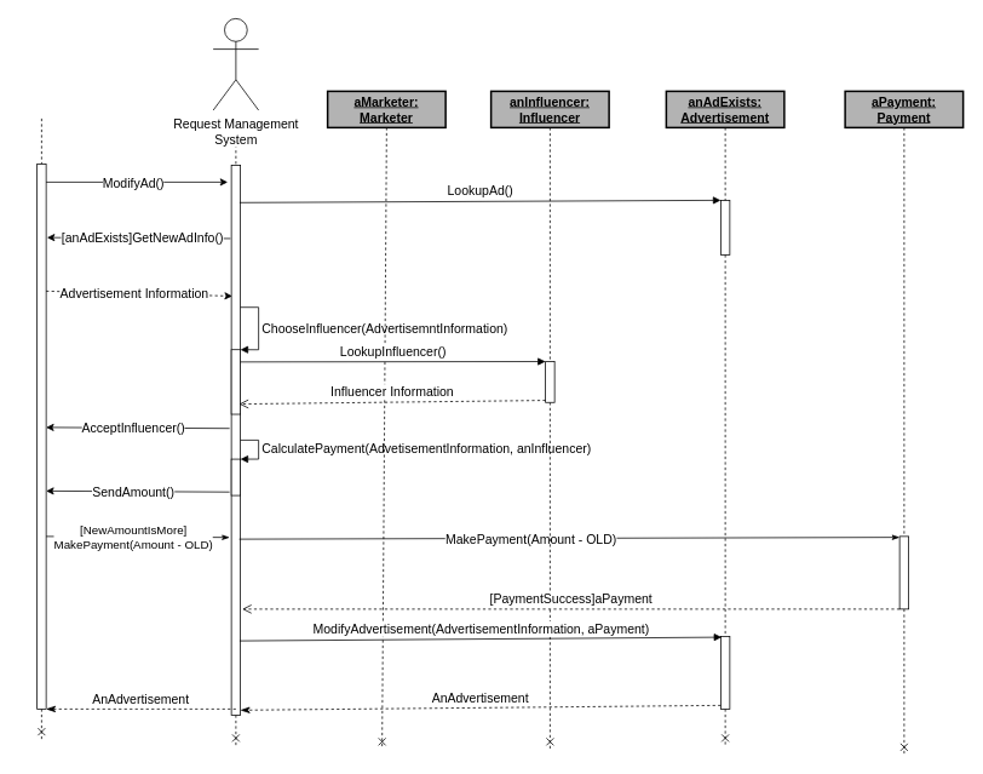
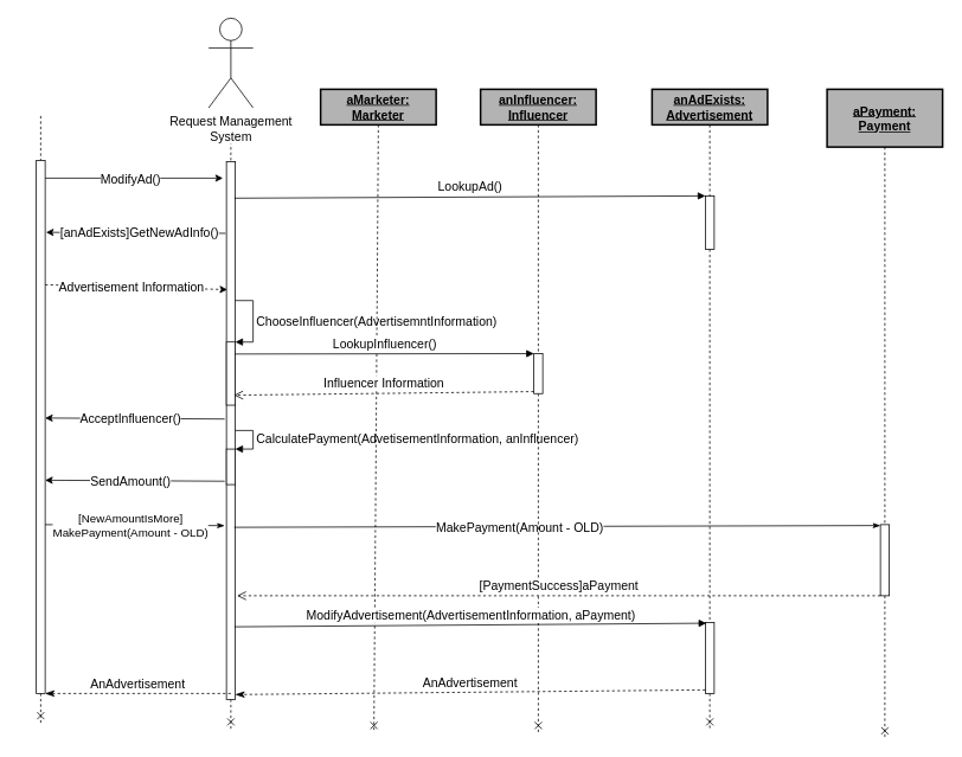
  <mxCell id="0" />
  <mxCell id="1" parent="0" />
  <mxCell id="2" value="" style="group;fontSize=14;" parent="1" vertex="1" connectable="0"><mxGeometry x="20" y="20" width="50" height="793" as="geometry" /></mxCell>
  <mxCell id="3" style="rounded=0;orthogonalLoop=1;jettySize=auto;html=1;dashed=1;endArrow=none;endFill=0;fontSize=14;" parent="2" target="5" edge="1"><mxGeometry relative="1" as="geometry"><mxPoint x="95" y="833" as="targetPoint" /><mxPoint x="25" y="110" as="sourcePoint" /></mxGeometry></mxCell>
  <mxCell id="4" style="rounded=0;orthogonalLoop=1;jettySize=auto;html=1;dashed=1;endArrow=cross;endFill=0;fontSize=14;" parent="2" source="5" edge="1"><mxGeometry relative="1" as="geometry"><mxPoint x="25" y="793" as="targetPoint" /><mxPoint x="25" y="113" as="sourcePoint" /></mxGeometry></mxCell>
  <mxCell id="5" value="" style="html=1;points=[];perimeter=orthogonalPerimeter;rounded=0;shadow=0;comic=0;labelBackgroundColor=none;strokeWidth=1;fontFamily=Verdana;fontSize=14;align=center;" parent="2" vertex="1"><mxGeometry x="20" y="160" width="10" height="600" as="geometry" /></mxCell>
  <mxCell id="6" value="" style="endArrow=classic;html=1;entryX=0.1;entryY=0.238;entryDx=0;entryDy=0;entryPerimeter=0;dashed=1;fontSize=14;" parent="2" target="12" edge="1"><mxGeometry width="50" height="50" relative="1" as="geometry"><mxPoint x="30" y="300" as="sourcePoint" /><mxPoint x="170" y="300" as="targetPoint" /></mxGeometry></mxCell>
  <mxCell id="7" value="&lt;div style=&quot;font-size: 14px;&quot;&gt;Advertisement Information&lt;/div&gt;" style="text;html=1;align=center;verticalAlign=middle;resizable=0;points=[];;labelBackgroundColor=#ffffff;fontSize=14;" parent="6" vertex="1" connectable="0"><mxGeometry x="-0.143" y="-2" relative="1" as="geometry"><mxPoint x="9" y="-2" as="offset" /></mxGeometry></mxCell>
  <mxCell id="8" value="" style="group;fontSize=14;" parent="1" vertex="1" connectable="0"><mxGeometry x="234" y="20" width="50" height="800" as="geometry" /></mxCell>
  <mxCell id="9" style="rounded=0;orthogonalLoop=1;jettySize=auto;html=1;dashed=1;endArrow=none;endFill=0;fontSize=14;" parent="8" target="12" edge="1"><mxGeometry relative="1" as="geometry"><mxPoint x="248" y="840.353" as="targetPoint" /><mxPoint x="25" y="121.059" as="sourcePoint" /></mxGeometry></mxCell>
  <mxCell id="10" style="rounded=0;orthogonalLoop=1;jettySize=auto;html=1;dashed=1;endArrow=cross;endFill=0;fontSize=14;" parent="8" source="12" edge="1"><mxGeometry relative="1" as="geometry"><mxPoint x="25" y="800" as="targetPoint" /><mxPoint x="25" y="113.997" as="sourcePoint" /></mxGeometry></mxCell>
  <mxCell id="11" value="&lt;div style=&quot;font-size: 14px;&quot;&gt;Request Management &lt;br style=&quot;font-size: 14px;&quot;&gt;&lt;/div&gt;&lt;div style=&quot;font-size: 14px;&quot;&gt;System&lt;br style=&quot;font-size: 14px;&quot;&gt;&lt;/div&gt;" style="shape=umlActor;verticalLabelPosition=bottom;labelBackgroundColor=#ffffff;verticalAlign=top;html=1;outlineConnect=0;fontSize=14;" parent="8" vertex="1"><mxGeometry width="50" height="100.883" as="geometry" /></mxCell>
  <mxCell id="12" value="" style="html=1;points=[];perimeter=orthogonalPerimeter;rounded=0;shadow=0;comic=0;labelBackgroundColor=none;strokeWidth=1;fontFamily=Verdana;fontSize=14;align=center;" parent="8" vertex="1"><mxGeometry x="20" y="161.412" width="10" height="605.296" as="geometry" /></mxCell>
  <mxCell id="13" value="" style="endArrow=none;html=1;endFill=0;startArrow=classic;startFill=1;exitX=1.1;exitY=0.135;exitDx=0;exitDy=0;exitPerimeter=0;fontSize=14;" parent="8" source="5" edge="1"><mxGeometry width="50" height="50" relative="1" as="geometry"><mxPoint x="-121" y="242.119" as="sourcePoint" /><mxPoint x="19" y="242.119" as="targetPoint" /></mxGeometry></mxCell>
  <mxCell id="14" value="[anAdExists]GetNewAdInfo()" style="text;html=1;align=center;verticalAlign=middle;resizable=0;points=[];;labelBackgroundColor=#ffffff;fontSize=14;" parent="13" vertex="1" connectable="0"><mxGeometry x="-0.143" y="-2" relative="1" as="geometry"><mxPoint x="18" y="-2" as="offset" /></mxGeometry></mxCell>
  <mxCell id="15" value="" style="html=1;points=[];perimeter=orthogonalPerimeter;strokeWidth=1;fillColor=#FFFFFF;fontSize=14;" parent="8" vertex="1"><mxGeometry x="20" y="364.45" width="10" height="71.092" as="geometry" /></mxCell>
  <mxCell id="16" value="&lt;span style=&quot;background-color: rgb(255, 255, 255); font-size: 14px;&quot;&gt;ChooseInfluencer(AdvertisemntInformation)&lt;/span&gt;" style="edgeStyle=orthogonalEdgeStyle;html=1;align=left;spacingLeft=2;endArrow=block;rounded=0;entryX=1;entryY=0;strokeWidth=1;fontSize=14;" parent="8" target="15" edge="1"><mxGeometry relative="1" as="geometry"><mxPoint x="30" y="317.781" as="sourcePoint" /><Array as="points"><mxPoint x="50" y="317.306" /></Array></mxGeometry></mxCell>
  <mxCell id="17" value="" style="html=1;points=[];perimeter=orthogonalPerimeter;strokeWidth=1;fillColor=#FFFFFF;fontSize=14;" parent="8" vertex="1"><mxGeometry x="20" y="484.94" width="10" height="40" as="geometry" /></mxCell>
  <mxCell id="18" value="CalculatePayment(AdvetisementInformation, anInfluencer)" style="edgeStyle=orthogonalEdgeStyle;html=1;align=left;spacingLeft=2;endArrow=block;rounded=0;entryX=1;entryY=0;strokeWidth=1;fontSize=14;" parent="8" target="17" edge="1"><mxGeometry relative="1" as="geometry"><mxPoint x="30" y="464" as="sourcePoint" /><Array as="points"><mxPoint x="50" y="464.94" /></Array></mxGeometry></mxCell>
  <mxCell id="19" value="" style="endArrow=classic;html=1;fontSize=14;" parent="1" edge="1"><mxGeometry width="50" height="50" relative="1" as="geometry"><mxPoint x="50" y="200" as="sourcePoint" /><mxPoint x="250" y="200" as="targetPoint" /></mxGeometry></mxCell>
  <mxCell id="20" value="ModifyAd()" style="text;html=1;align=center;verticalAlign=middle;resizable=0;points=[];;labelBackgroundColor=#ffffff;fontSize=14;" parent="19" vertex="1" connectable="0"><mxGeometry x="-0.143" y="-2" relative="1" as="geometry"><mxPoint x="9" y="-2" as="offset" /></mxGeometry></mxCell>
  <mxCell id="21" value="" style="group;fontSize=14;" parent="1" vertex="1" connectable="0"><mxGeometry x="360" y="100" width="130" height="724" as="geometry" /></mxCell>
  <mxCell id="22" style="edgeStyle=none;rounded=0;orthogonalLoop=1;jettySize=auto;html=1;exitX=0.5;exitY=1;exitDx=0;exitDy=0;dashed=1;startArrow=none;startFill=0;endArrow=cross;endFill=0;fontSize=14;" parent="21" source="23" edge="1"><mxGeometry relative="1" as="geometry"><mxPoint x="60" y="724" as="targetPoint" /></mxGeometry></mxCell>
  <mxCell id="23" value="&lt;b style=&quot;font-size: 14px;&quot;&gt;&lt;u style=&quot;font-size: 14px;&quot;&gt;aMarketer: Marketer&lt;/u&gt;&lt;/b&gt;" style="rounded=0;whiteSpace=wrap;html=1;fillColor=#B3B3B3;strokeWidth=2;fontSize=14;" parent="21" vertex="1"><mxGeometry width="130" height="40" as="geometry" /></mxCell>
  <mxCell id="24" value="" style="endArrow=classicThin;html=1;endFill=1;startArrow=none;startFill=0;fontSize=14;exitX=0.865;exitY=0.68;exitDx=0;exitDy=0;exitPerimeter=0;" parent="21" source="12" edge="1"><mxGeometry width="50" height="50" relative="1" as="geometry"><mxPoint x="-80" y="491" as="sourcePoint" /><mxPoint x="630" y="491" as="targetPoint" /></mxGeometry></mxCell>
  <mxCell id="25" value="MakePayment(Amount - OLD)" style="text;html=1;align=center;verticalAlign=middle;resizable=0;points=[];;labelBackgroundColor=#ffffff;fontSize=14;" parent="24" vertex="1" connectable="0"><mxGeometry x="-0.143" y="-2" relative="1" as="geometry"><mxPoint x="9" y="-2" as="offset" /></mxGeometry></mxCell>
  <mxCell id="26" value="" style="group;fontSize=14;" parent="1" vertex="1" connectable="0"><mxGeometry x="720" y="100" width="130" height="724" as="geometry" /></mxCell>
  <mxCell id="27" style="edgeStyle=none;rounded=0;orthogonalLoop=1;jettySize=auto;html=1;exitX=0.5;exitY=1;exitDx=0;exitDy=0;dashed=1;startArrow=none;startFill=0;endArrow=cross;endFill=0;fontSize=14;" parent="26" source="29" edge="1"><mxGeometry relative="1" as="geometry"><mxPoint x="78" y="720" as="targetPoint" /></mxGeometry></mxCell>
  <mxCell id="28" value="&lt;b style=&quot;font-size: 14px;&quot;&gt;&lt;u style=&quot;font-size: 14px;&quot;&gt;anAdExists: Advertisement&lt;br style=&quot;font-size: 14px;&quot;&gt;&lt;/u&gt;&lt;/b&gt;" style="rounded=0;whiteSpace=wrap;html=1;fillColor=#B3B3B3;strokeWidth=2;fontSize=14;" parent="26" vertex="1"><mxGeometry x="13" width="130" height="40" as="geometry" /></mxCell>
  <mxCell id="29" value="" style="html=1;points=[];perimeter=orthogonalPerimeter;strokeWidth=1;fillColor=#FFFFFF;fontSize=14;" parent="26" vertex="1"><mxGeometry x="73" y="600" width="10" height="80" as="geometry" /></mxCell>
  <mxCell id="30" style="edgeStyle=none;rounded=0;orthogonalLoop=1;jettySize=auto;html=1;exitX=0.5;exitY=1;exitDx=0;exitDy=0;dashed=1;startArrow=none;startFill=0;endArrow=none;endFill=0;fontSize=14;" parent="26" source="31" target="29" edge="1"><mxGeometry relative="1" as="geometry"><mxPoint x="848" y="840" as="targetPoint" /><mxPoint x="848" y="160" as="sourcePoint" /></mxGeometry></mxCell>
  <mxCell id="31" value="" style="html=1;points=[];perimeter=orthogonalPerimeter;strokeWidth=1;fillColor=#FFFFFF;fontSize=14;" parent="26" vertex="1"><mxGeometry x="73" y="120" width="10" height="60" as="geometry" /></mxCell>
  <mxCell id="32" style="edgeStyle=none;rounded=0;orthogonalLoop=1;jettySize=auto;html=1;exitX=0.5;exitY=1;exitDx=0;exitDy=0;dashed=1;startArrow=none;startFill=0;endArrow=none;endFill=0;fontSize=14;" edge="1" parent="26" source="28" target="31"><mxGeometry relative="1" as="geometry"><mxPoint x="848" y="720" as="targetPoint" /><mxPoint x="848" y="160" as="sourcePoint" /></mxGeometry></mxCell>
  <mxCell id="33" value="" style="group;fontSize=14;" parent="1" vertex="1" connectable="0"><mxGeometry x="540" y="100" width="130" height="724" as="geometry" /></mxCell>
  <mxCell id="34" style="edgeStyle=none;rounded=0;orthogonalLoop=1;jettySize=auto;html=1;exitX=0.5;exitY=1;exitDx=0;exitDy=0;dashed=1;startArrow=none;startFill=0;endArrow=cross;endFill=0;fontSize=14;" parent="33" source="36" edge="1"><mxGeometry relative="1" as="geometry"><mxPoint x="65" y="724" as="targetPoint" /></mxGeometry></mxCell>
  <mxCell id="35" value="&lt;b style=&quot;font-size: 14px;&quot;&gt;&lt;u style=&quot;font-size: 14px;&quot;&gt;anInfluencer: Influencer&lt;br style=&quot;font-size: 14px;&quot;&gt;&lt;/u&gt;&lt;/b&gt;" style="rounded=0;whiteSpace=wrap;html=1;fillColor=#B3B3B3;strokeWidth=2;fontSize=14;" parent="33" vertex="1"><mxGeometry width="130" height="40" as="geometry" /></mxCell>
  <mxCell id="36" value="" style="html=1;points=[];perimeter=orthogonalPerimeter;strokeWidth=1;fillColor=#FFFFFF;fontSize=14;" parent="33" vertex="1"><mxGeometry x="60" y="297.5" width="10" height="45" as="geometry" /></mxCell>
  <mxCell id="37" style="edgeStyle=none;rounded=0;orthogonalLoop=1;jettySize=auto;html=1;exitX=0.5;exitY=1;exitDx=0;exitDy=0;dashed=1;startArrow=none;startFill=0;endArrow=none;endFill=0;fontSize=14;" parent="33" source="35" target="36" edge="1"><mxGeometry relative="1" as="geometry"><mxPoint x="655" y="844" as="targetPoint" /><mxPoint x="655" y="160.0" as="sourcePoint" /></mxGeometry></mxCell>
  <mxCell id="38" value="LookupAd()" style="html=1;verticalAlign=bottom;endArrow=block;entryX=0;entryY=0;strokeWidth=1;exitX=0.9;exitY=0.068;exitDx=0;exitDy=0;exitPerimeter=0;fontSize=14;" parent="1" source="12" target="31" edge="1"><mxGeometry relative="1" as="geometry"><mxPoint x="330" y="220" as="sourcePoint" /></mxGeometry></mxCell>
  <mxCell id="39" value="ModifyAdvertisement(AdvertisementInformation, aPayment)" style="html=1;verticalAlign=bottom;endArrow=block;entryX=0;entryY=0;strokeWidth=1;exitX=0.9;exitY=0.865;exitDx=0;exitDy=0;exitPerimeter=0;fontSize=14;" parent="1" source="12" edge="1"><mxGeometry relative="1" as="geometry"><mxPoint x="270" y="700" as="sourcePoint" /><mxPoint x="794" y="700.96" as="targetPoint" /></mxGeometry></mxCell>
  <mxCell id="40" value="AnAdvertisement" style="html=1;verticalAlign=bottom;endArrow=classicThin;dashed=1;endSize=8;exitX=0;exitY=0.95;strokeWidth=1;endFill=1;entryX=1;entryY=0.991;entryDx=0;entryDy=0;entryPerimeter=0;fontSize=14;" parent="1" source="29" target="12" edge="1"><mxGeometry relative="1" as="geometry"><mxPoint x="724" y="616" as="targetPoint" /></mxGeometry></mxCell>
  <mxCell id="41" value="LookupInfluencer()" style="html=1;verticalAlign=bottom;endArrow=block;entryX=0;entryY=0;strokeWidth=1;exitX=0.982;exitY=0.19;exitDx=0;exitDy=0;exitPerimeter=0;fontSize=14;" parent="1" source="15" target="36" edge="1"><mxGeometry relative="1" as="geometry"><mxPoint x="530" y="370" as="sourcePoint" /></mxGeometry></mxCell>
  <mxCell id="42" value="Influencer Information" style="html=1;verticalAlign=bottom;endArrow=open;dashed=1;endSize=8;exitX=0;exitY=0.95;strokeWidth=1;entryX=0.865;entryY=0.842;entryDx=0;entryDy=0;entryPerimeter=0;fontSize=14;" parent="1" source="36" target="15" edge="1"><mxGeometry relative="1" as="geometry"><mxPoint x="265" y="422" as="targetPoint" /></mxGeometry></mxCell>
  <mxCell id="43" style="edgeStyle=none;rounded=0;orthogonalLoop=1;jettySize=auto;html=1;startArrow=none;startFill=0;endArrow=cross;endFill=0;strokeWidth=1;fontSize=14;dashed=1;" parent="1" source="51" edge="1"><mxGeometry relative="1" as="geometry"><mxPoint x="995" y="830" as="targetPoint" /></mxGeometry></mxCell>
- <mxCell id="44" value="&lt;u&gt;&lt;b&gt;aPayment: Payment&lt;/b&gt;&lt;/u&gt;" style="rounded=0;whiteSpace=wrap;html=1;fillColor=#B3B3B3;strokeWidth=2;fontSize=14;" parent="1" vertex="1"><mxGeometry x="930" y="100" width="130" height="40" as="geometry" /></mxCell>
+ <mxCell id="44" value="&lt;u&gt;&lt;b&gt;aPayment: Payment&lt;/b&gt;&lt;/u&gt;" style="rounded=0;whiteSpace=wrap;html=1;fillColor=#B3B3B3;strokeWidth=2;fontSize=14;" parent="1" vertex="1"><mxGeometry x="930" y="100" width="130" height="65" as="geometry" /></mxCell>
  <mxCell id="45" value="" style="endArrow=none;html=1;endFill=0;startArrow=classic;startFill=1;exitX=1.1;exitY=0.135;exitDx=0;exitDy=0;exitPerimeter=0;fontSize=14;" parent="1" edge="1"><mxGeometry width="50" height="50" relative="1" as="geometry"><mxPoint x="50" y="470" as="sourcePoint" /><mxPoint x="252" y="471.119" as="targetPoint" /></mxGeometry></mxCell>
  <mxCell id="46" value="AcceptInfluencer()" style="text;html=1;align=center;verticalAlign=middle;resizable=0;points=[];;labelBackgroundColor=#ffffff;fontSize=14;" parent="45" vertex="1" connectable="0"><mxGeometry x="-0.143" y="-2" relative="1" as="geometry"><mxPoint x="9" y="-2" as="offset" /></mxGeometry></mxCell>
  <mxCell id="47" value="" style="endArrow=none;html=1;endFill=0;startArrow=classic;startFill=1;exitX=1.1;exitY=0.135;exitDx=0;exitDy=0;exitPerimeter=0;fontSize=14;" parent="1" edge="1"><mxGeometry width="50" height="50" relative="1" as="geometry"><mxPoint x="50" y="540" as="sourcePoint" /><mxPoint x="252" y="541.119" as="targetPoint" /></mxGeometry></mxCell>
  <mxCell id="48" value="SendAmount()" style="text;html=1;align=center;verticalAlign=middle;resizable=0;points=[];;labelBackgroundColor=#ffffff;fontSize=14;" parent="47" vertex="1" connectable="0"><mxGeometry x="-0.143" y="-2" relative="1" as="geometry"><mxPoint x="9" y="-2" as="offset" /></mxGeometry></mxCell>
  <mxCell id="49" value="" style="endArrow=classicThin;html=1;endFill=1;startArrow=none;startFill=0;exitX=1.1;exitY=0.135;exitDx=0;exitDy=0;exitPerimeter=0;fontSize=14;" parent="1" edge="1"><mxGeometry width="50" height="50" relative="1" as="geometry"><mxPoint x="50" y="590" as="sourcePoint" /><mxPoint x="252" y="591.119" as="targetPoint" /></mxGeometry></mxCell>
  <mxCell id="50" value="&lt;div style=&quot;font-size: 13px&quot;&gt;&lt;font style=&quot;font-size: 13px&quot;&gt;[NewAmountIsMore]&lt;/font&gt;&lt;/div&gt;&lt;div style=&quot;font-size: 13px&quot;&gt;&lt;font style=&quot;font-size: 13px&quot;&gt;MakePayment(Amount - OLD)&lt;/font&gt;&lt;/div&gt;" style="text;html=1;align=center;verticalAlign=middle;resizable=0;points=[];;labelBackgroundColor=#ffffff;fontSize=14;" parent="49" vertex="1" connectable="0"><mxGeometry x="-0.143" y="-2" relative="1" as="geometry"><mxPoint x="9" y="-2" as="offset" /></mxGeometry></mxCell>
  <mxCell id="51" value="" style="html=1;points=[];perimeter=orthogonalPerimeter;strokeWidth=1;fillColor=#FFFFFF;fontSize=14;" parent="1" vertex="1"><mxGeometry x="990" y="590" width="10" height="80" as="geometry" /></mxCell>
  <mxCell id="52" style="edgeStyle=none;rounded=0;orthogonalLoop=1;jettySize=auto;html=1;startArrow=none;startFill=0;endArrow=none;endFill=0;strokeWidth=1;fontSize=14;dashed=1;" parent="1" source="44" target="51" edge="1"><mxGeometry relative="1" as="geometry"><mxPoint x="995" y="830" as="targetPoint" /><mxPoint x="995" y="140" as="sourcePoint" /></mxGeometry></mxCell>
  <mxCell id="53" value="[PaymentSuccess]aPayment" style="html=1;verticalAlign=bottom;endArrow=open;dashed=1;endSize=8;strokeWidth=1;fontSize=14;exitX=0;exitY=1;exitDx=0;exitDy=0;exitPerimeter=0;" parent="1" source="51" edge="1"><mxGeometry relative="1" as="geometry"><mxPoint x="980" y="670" as="sourcePoint" /><mxPoint x="266" y="670" as="targetPoint" /></mxGeometry></mxCell>
  <mxCell id="54" value="AnAdvertisement" style="html=1;verticalAlign=bottom;endArrow=classicThin;dashed=1;endSize=8;exitX=0;exitY=0.95;strokeWidth=1;endFill=1;fontSize=14;" edge="1" parent="1"><mxGeometry relative="1" as="geometry"><mxPoint x="50" y="780" as="targetPoint" /><mxPoint x="259" y="780" as="sourcePoint" /></mxGeometry></mxCell>
